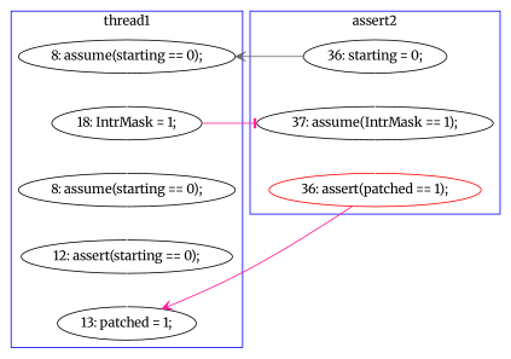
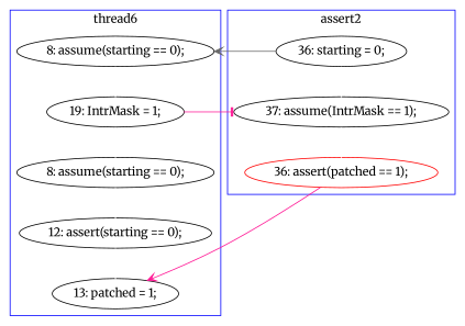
  digraph {
    fontname=Merriweather
    node [fontname=Merriweather]
    edge [color=white fontname=Merriweather style=solid]
    n1 [color=red label="36: assert(patched == 1);"]
    n2 [label="37: assume(IntrMask == 1);"]
    n3 [label="36: starting = 0;"]
    n4 [label="13: patched = 1;"]
    n5 [label="12: assert(starting == 0);"]
-   n6 [label="18: IntrMask = 1;"]
+   n6 [label="19: IntrMask = 1;"]
    n7 [label="8: assume(starting == 0);"]
    n8 [label="8: assume(starting == 0);"]
    subgraph cluster_1 {
      color=blue
      label=assert2
      n1
      n2
      n3
    }
    subgraph cluster_2 {
      color=blue
-     label=thread1
+     label=thread6
      n4
      n5
      n6
      n7
      n8
    }
    n1 -> n4 [arrowhead=vee color=deeppink constraint=false]
    n2 -> n1
    n3 -> n2
    n3 -> n7 [arrowhead=vee color=gray40 constraint=false]
    n5 -> n4
    n6 -> n2 [arrowhead=tee color=deeppink constraint=false]
    n6 -> n8
    n7 -> n6
    n8 -> n5
  }
